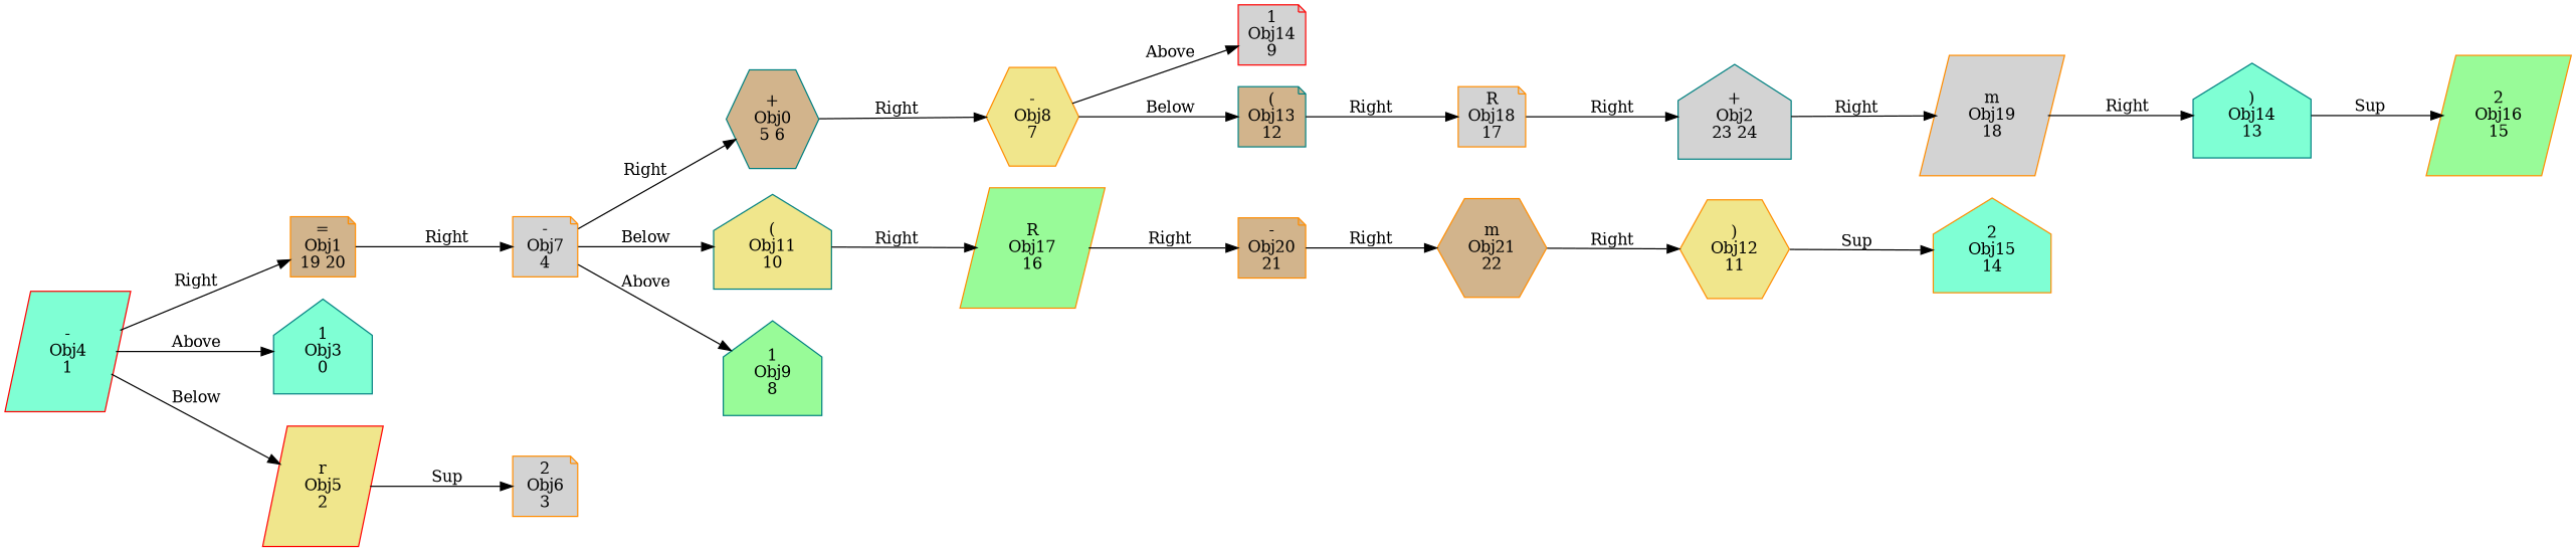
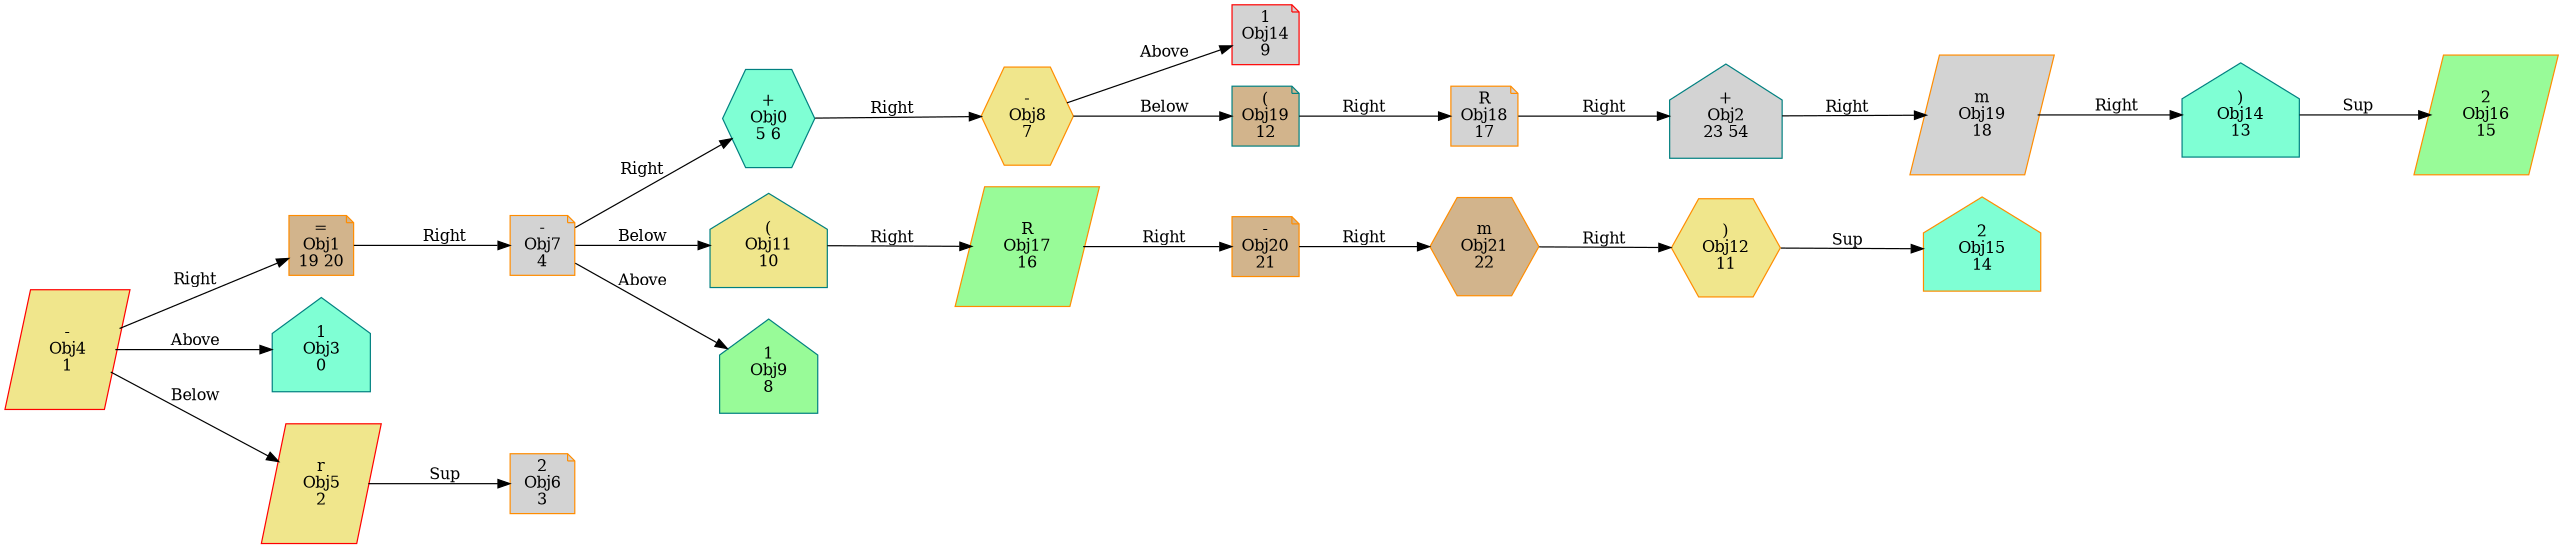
  digraph {
    ordering=out
    rankdir=LR
    ranksep=1.0
    node [color=darkorange fillcolor=lightgrey fontsize=13 shape=note style=filled]
    edge [fontsize=13 weight=1]
-   n1 [color=teal fillcolor=tan label="+\nObj0\n5 6" shape=hexagon]
+   n1 [color=teal fillcolor=aquamarine label="+\nObj0\n5 6" shape=hexagon]
    n2 [fillcolor=khaki label="-\nObj8\n7" shape=hexagon]
    n3 [color=red label="1\nObj14\n9"]
-   n4 [color=teal fillcolor=tan label="(\nObj13\n12"]
+   n4 [color=teal fillcolor=tan label="(\nObj19\n12"]
    n5 [fillcolor=tan label="=\nObj1\n19 20"]
    n6 [label="-\nObj7\n4"]
    n7 [color=teal fillcolor=khaki label="(\nObj11\n10" shape=house]
    n8 [color=teal fillcolor=palegreen label="1\nObj9\n8" shape=house]
    n9 [fillcolor=palegreen label="R\nObj17\n16" shape=parallelogram]
    n10 [fillcolor=tan label="-\nObj20\n21"]
    n11 [fillcolor=khaki label=")\nObj12\n11" shape=hexagon]
    n12 [fillcolor=aquamarine label="2\nObj15\n14" shape=house]
    n13 [label="R\nObj18\n17"]
-   n14 [color=teal label="+\nObj2\n23 24" shape=house]
+   n14 [color=teal label="+\nObj2\n23 54" shape=house]
    n15 [color=teal fillcolor=aquamarine label=")\nObj14\n13" shape=house]
    n16 [fillcolor=palegreen label="2\nObj16\n15" shape=parallelogram]
    n17 [fillcolor=tan label="m\nObj21\n22" shape=hexagon]
    n18 [label="m\nObj19\n18" shape=parallelogram]
    n19 [color=teal fillcolor=aquamarine label="1\nObj3\n0" shape=house]
-   n20 [color=red fillcolor=aquamarine label="-\nObj4\n1" shape=parallelogram]
+   n20 [color=red fillcolor=khaki label="-\nObj4\n1" shape=parallelogram]
    n21 [color=red fillcolor=khaki label="r\nObj5\n2" shape=parallelogram]
    n22 [label="2\nObj6\n3"]
    n1 -> n2 [label=Right]
    n2 -> n3 [label=Above]
    n2 -> n4 [label=Below]
    n4 -> n13 [label=Right]
    n5 -> n6 [label=Right]
    n6 -> n1 [label=Right]
    n6 -> n7 [label=Below]
    n6 -> n8 [label=Above]
    n7 -> n9 [label=Right]
    n9 -> n10 [label=Right]
    n10 -> n17 [label=Right]
    n11 -> n12 [label=Sup]
    n13 -> n14 [label=Right]
    n14 -> n18 [label=Right]
    n15 -> n16 [label=Sup]
    n17 -> n11 [label=Right]
    n18 -> n15 [label=Right]
    n20 -> n5 [label=Right]
    n20 -> n19 [label=Above]
    n20 -> n21 [label=Below]
    n21 -> n22 [label=Sup]
  }
